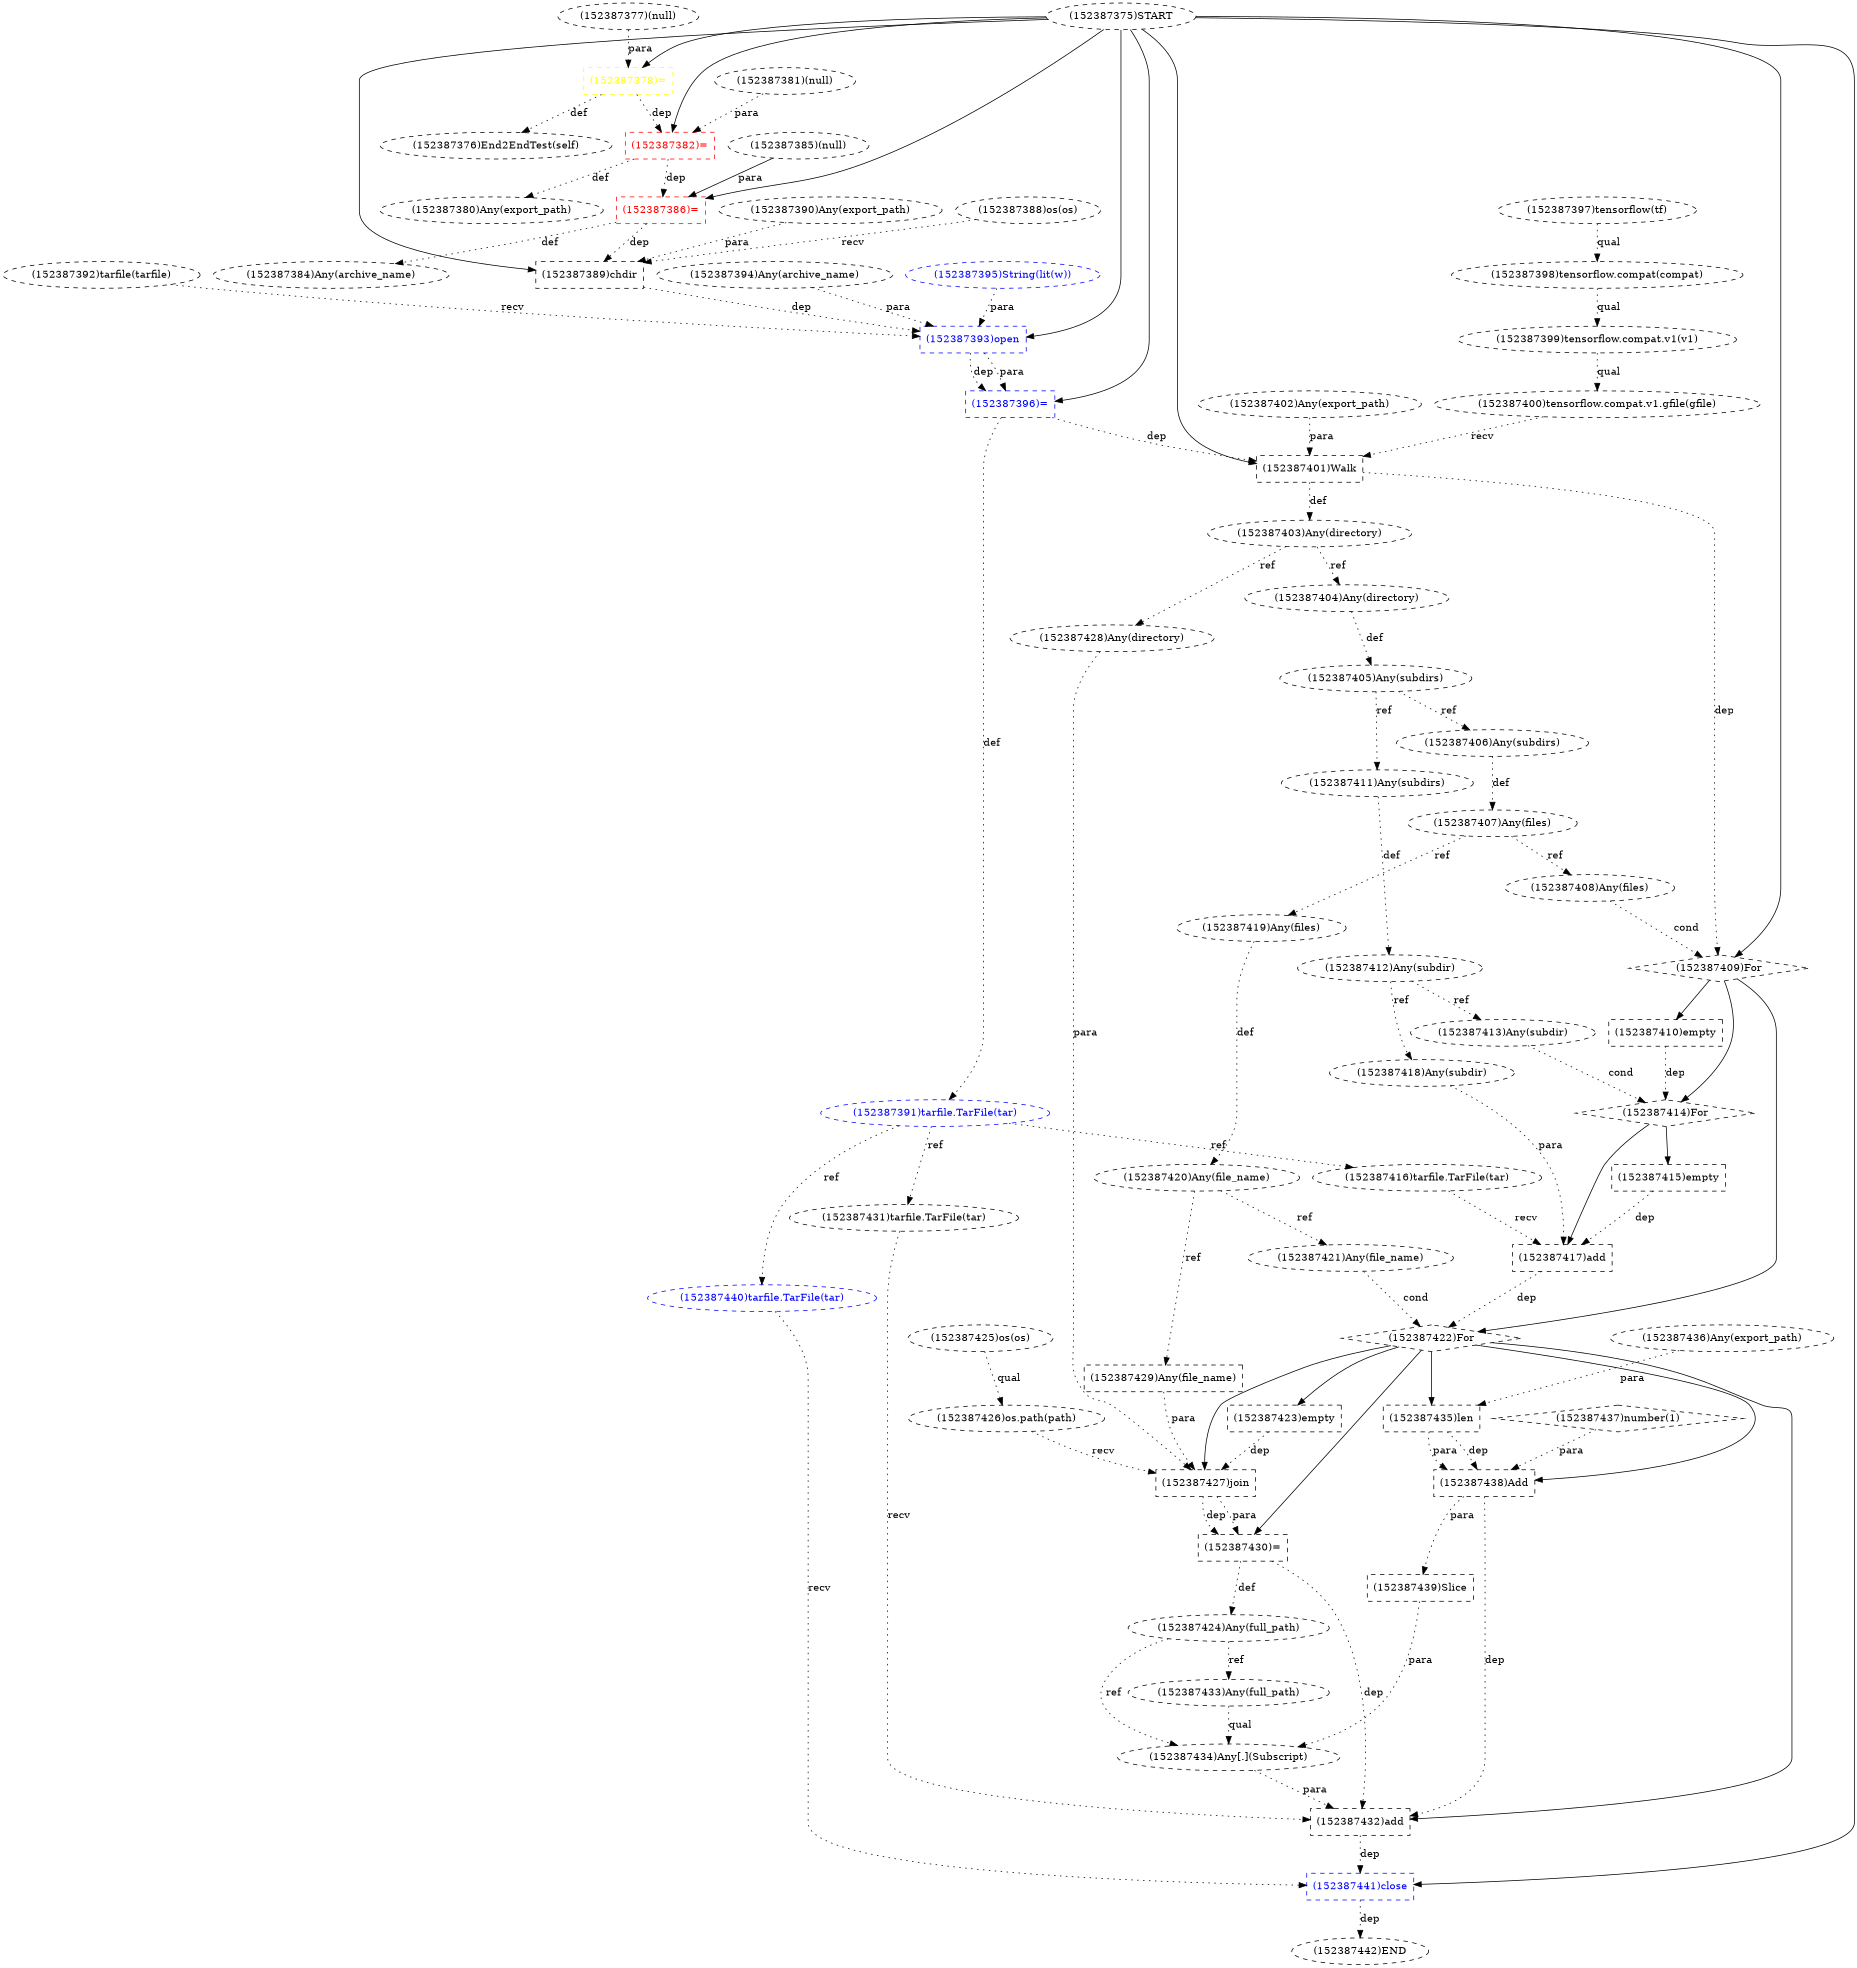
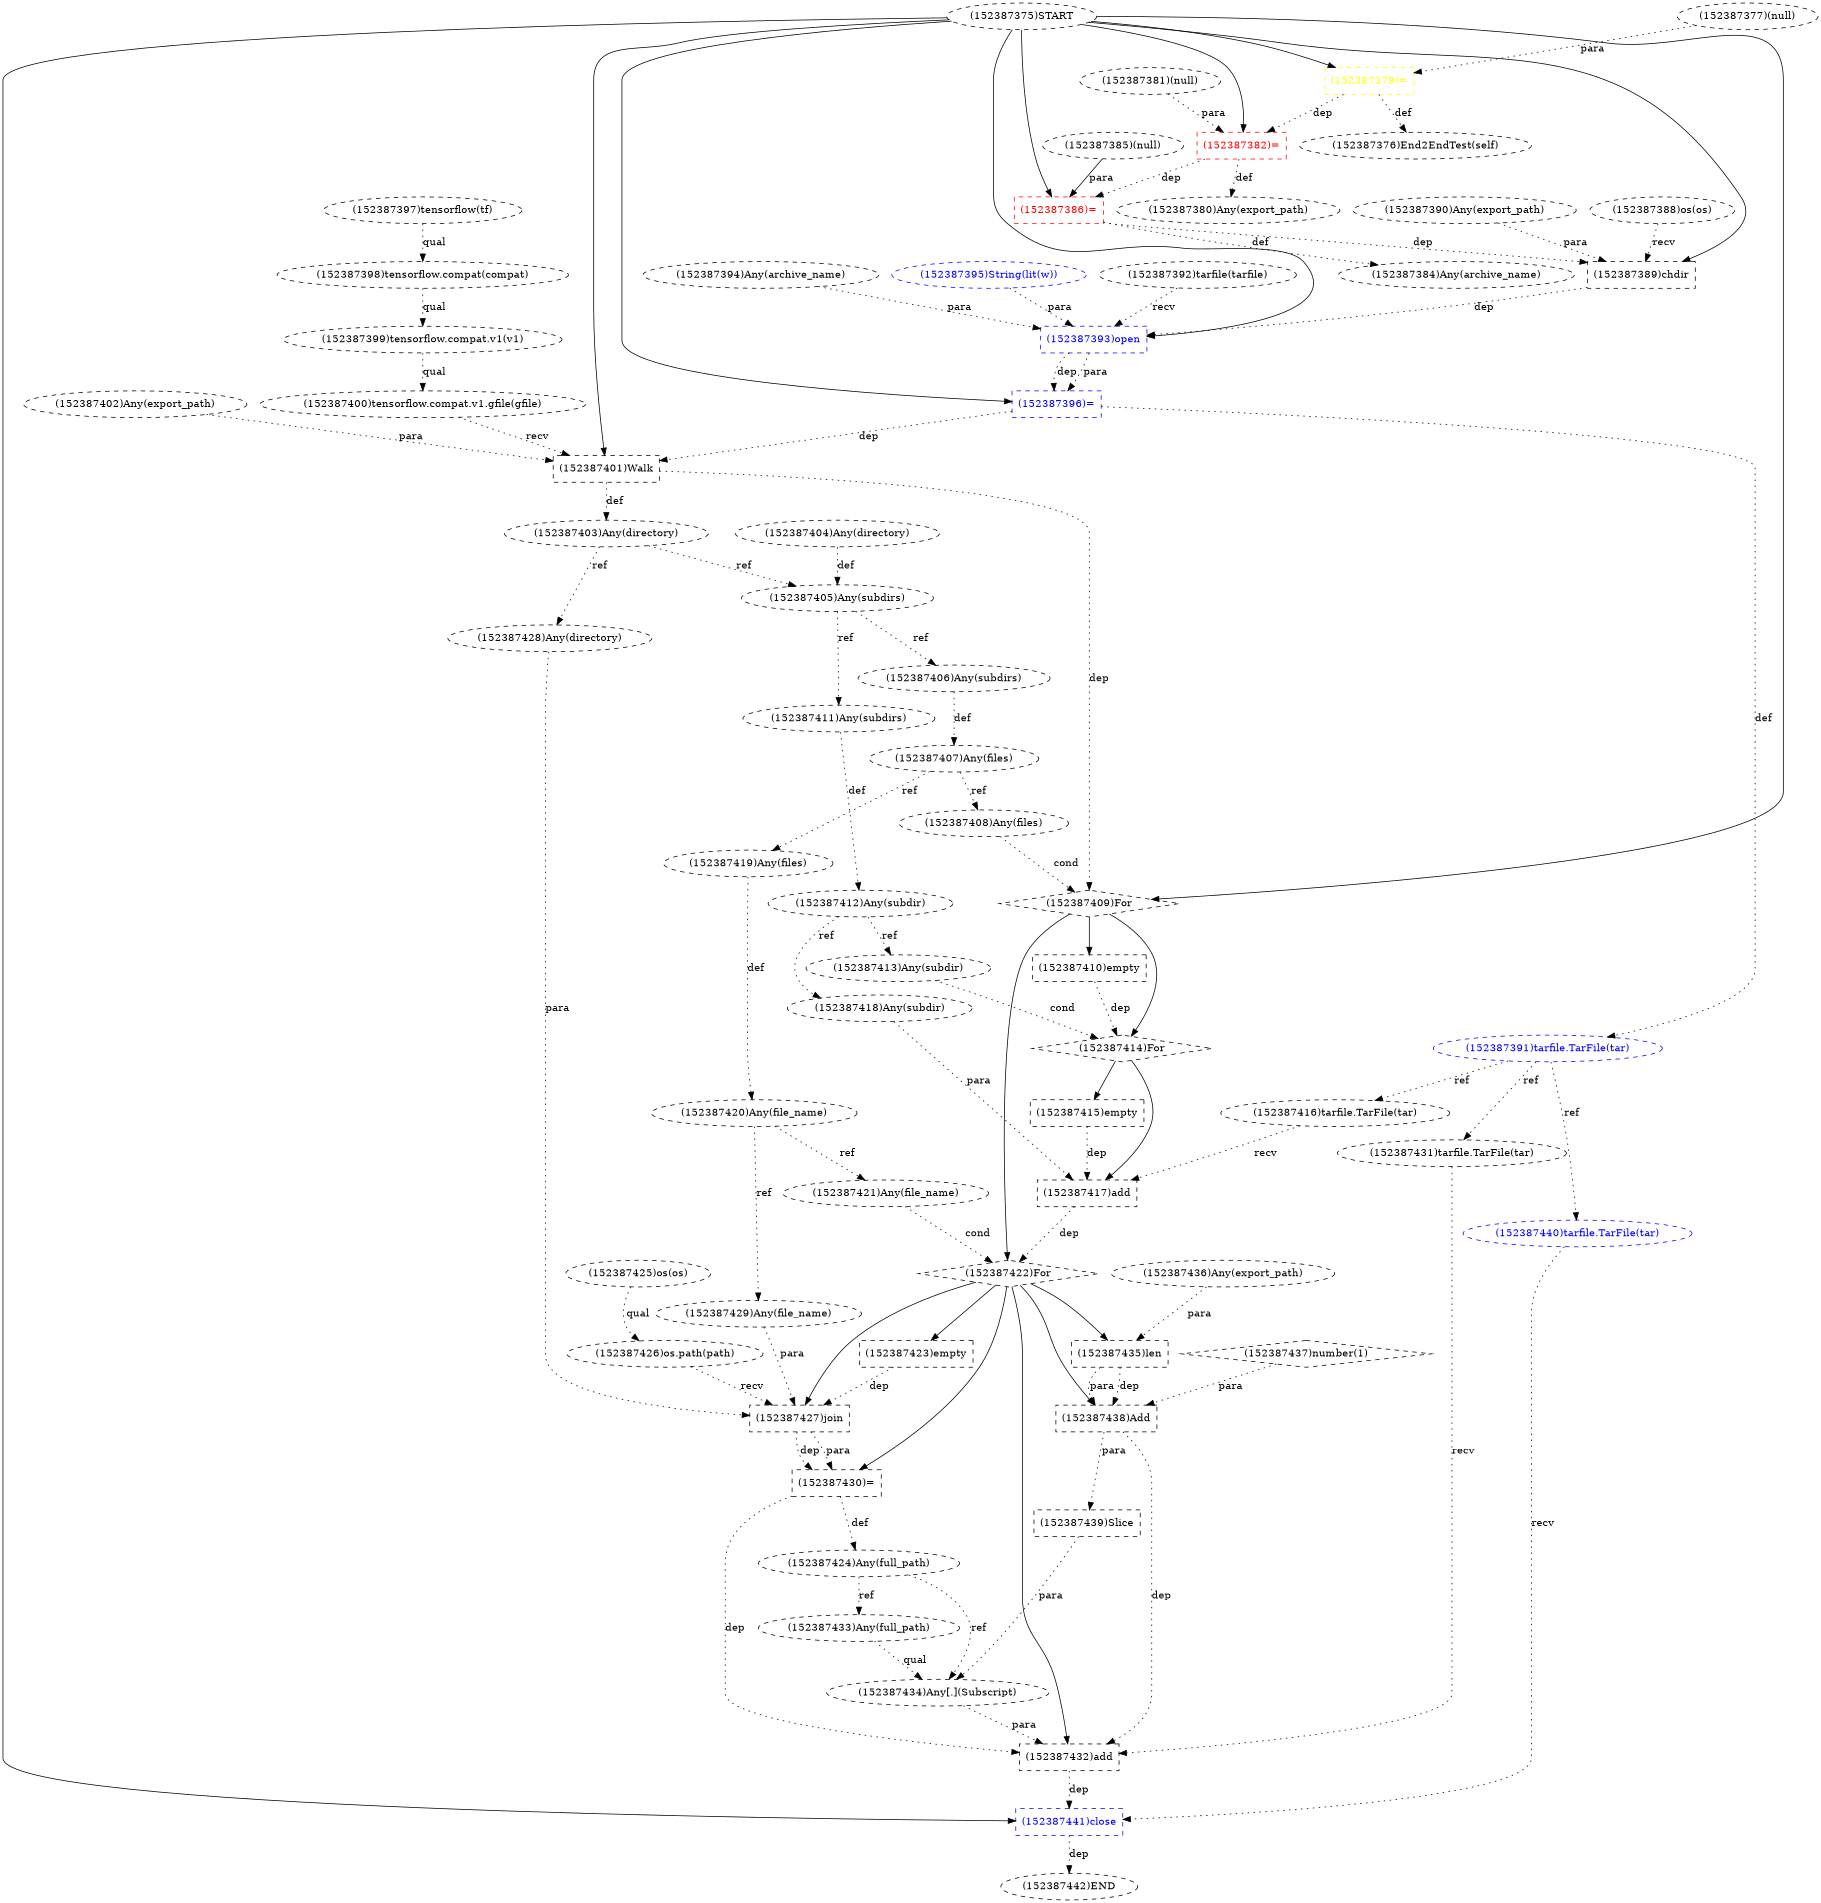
  digraph {
    node [shape=ellipse style=dashed]
    edge [style=dotted]
    n1 [label="(152387431)tarfile.TarFile(tar)"]
    n2 [label="(152387432)add" shape=box]
    n3 [color=blue fontcolor=blue label="(152387441)close" shape=box]
    n4 [color=blue fontcolor=blue label="(152387396)=" shape=box]
    n5 [color=blue fontcolor=blue label="(152387391)tarfile.TarFile(tar)"]
    n6 [label="(152387401)Walk" shape=box]
    n7 [color=blue fontcolor=blue label="(152387440)tarfile.TarFile(tar)"]
    n8 [label="(152387416)tarfile.TarFile(tar)"]
    n9 [label="(152387409)For" shape=diamond]
    n10 [label="(152387403)Any(directory)"]
    n11 [label="(152387410)empty" shape=box]
    n12 [label="(152387414)For" shape=diamond]
    n13 [label="(152387417)add" shape=box]
    n14 [label="(152387415)empty" shape=box]
    n15 [label="(152387442)END" shape=""]
    n16 [label="(152387408)Any(files)"]
    n17 [label="(152387422)For" shape=diamond]
    n18 [label="(152387392)tarfile(tarfile)"]
    n19 [color=blue fontcolor=blue label="(152387393)open" shape=box]
    n20 [label="(152387435)len" shape=box]
    n21 [label="(152387438)Add" shape=box]
    n22 [label="(152387427)join" shape=box]
    n23 [label="(152387423)empty" shape=box]
    n24 [color=black fontcolor=black label="(152387430)=" shape=box]
    n25 [color=red fontcolor=red label="(152387382)=" shape=box]
    n26 [color=red fontcolor=red label="(152387386)=" shape=box]
    n27 [label="(152387380)Any(export_path)"]
    n28 [label="(152387389)chdir" shape=box]
    n29 [label="(152387384)Any(archive_name)"]
    n30 [label="(152387439)Slice" shape=box]
    n31 [label="(152387434)Any[.](Subscript)"]
    n32 [label="(152387404)Any(directory)"]
    n33 [label="(152387428)Any(directory)"]
    n34 [label="(152387402)Any(export_path)"]
    n35 [label="(152387405)Any(subdirs)"]
    n36 [label="(152387406)Any(subdirs)"]
    n37 [label="(152387411)Any(subdirs)"]
    n38 [label="(152387407)Any(files)"]
    n39 [label="(152387419)Any(files)"]
    n40 [label="(152387436)Any(export_path)"]
    n41 [label="(152387421)Any(file_name)"]
    n42 [label="(152387433)Any(full_path)"]
    n43 [label="(152387399)tensorflow.compat.v1(v1)"]
    n44 [label="(152387400)tensorflow.compat.v1.gfile(gfile)"]
    n45 [label="(152387437)number(1)" shape=diamond]
    n46 [label="(152387398)tensorflow.compat(compat)"]
-   n47 [label="(152387429)Any(file_name)" shape=box]
+   n47 [label="(152387429)Any(file_name)"]
    n48 [label="(152387375)START" shape=""]
    n49 [color=yellow fontcolor=yellow label="(152387378)=" shape=box]
    n50 [label="(152387376)End2EndTest(self)"]
    n51 [label="(152387390)Any(export_path)"]
    n52 [label="(152387424)Any(full_path)"]
    n53 [label="(152387394)Any(archive_name)"]
    n54 [label="(152387381)(null)"]
    n55 [color=blue fontcolor=blue label="(152387395)String(lit(w))"]
    n56 [label="(152387412)Any(subdir)"]
    n57 [label="(152387418)Any(subdir)"]
    n58 [label="(152387413)Any(subdir)"]
    n59 [label="(152387397)tensorflow(tf)"]
    n60 [label="(152387426)os.path(path)"]
    n61 [label="(152387425)os(os)"]
    n62 [label="(152387420)Any(file_name)"]
    n63 [label="(152387385)(null)"]
    n64 [label="(152387377)(null)"]
    n65 [label="(152387388)os(os)"]
    n1 -> n2 [label=recv]
    n2 -> n3 [label=dep]
    n3 -> n15 [label=dep]
    n4 -> n5 [label=def]
    n4 -> n6 [label=dep]
    n5 -> n1 [label=ref]
    n5 -> n7 [label=ref]
    n5 -> n8 [label=ref]
    n6 -> n9 [label=dep]
    n6 -> n10 [label=def]
    n7 -> n3 [label=recv]
    n8 -> n13 [label=recv]
    n9 -> n11 [style=solid]
    n9 -> n12 [style=solid]
    n9 -> n17 [style=solid]
-   n10 -> n32 [label=ref]
+   n10 -> n35 [label=ref]
    n10 -> n33 [label=ref]
    n11 -> n12 [label=dep]
    n12 -> n13 [style=solid]
    n12 -> n14 [style=solid]
    n13 -> n17 [label=dep]
    n14 -> n13 [label=dep]
    n16 -> n9 [label=cond]
    n17 -> n2 [style=solid]
    n17 -> n20 [style=solid]
    n17 -> n21 [style=solid]
    n17 -> n22 [style=solid]
    n17 -> n23 [style=solid]
    n17 -> n24 [style=solid]
    n18 -> n19 [label=recv]
    n19 -> n4 [label=dep]
    n19 -> n4 [label=para]
    n20 -> n21 [label=dep]
    n20 -> n21 [label=para]
    n21 -> n2 [label=dep]
    n21 -> n30 [label=para]
    n22 -> n24 [label=dep]
    n22 -> n24 [label=para]
    n23 -> n22 [label=dep]
    n24 -> n2 [label=dep]
    n24 -> n52 [label=def]
    n25 -> n26 [label=dep]
    n25 -> n27 [label=def]
    n26 -> n28 [label=dep]
    n26 -> n29 [label=def]
    n28 -> n19 [label=dep]
    n30 -> n31 [label=para]
    n31 -> n2 [label=para]
    n32 -> n35 [label=def]
    n33 -> n22 [label=para]
    n34 -> n6 [label=para]
    n35 -> n36 [label=ref]
    n35 -> n37 [label=ref]
    n36 -> n38 [label=def]
    n37 -> n56 [label=def]
    n38 -> n16 [label=ref]
    n38 -> n39 [label=ref]
    n39 -> n62 [label=def]
    n40 -> n20 [label=para]
    n41 -> n17 [label=cond]
    n42 -> n31 [label=qual]
    n43 -> n44 [label=qual]
    n44 -> n6 [label=recv]
    n45 -> n21 [label=para]
    n46 -> n43 [label=qual]
    n47 -> n22 [label=para]
    n48 -> n3 [style=solid]
    n48 -> n4 [style=solid]
    n48 -> n6 [style=solid]
    n48 -> n9 [style=solid]
    n48 -> n19 [style=solid]
    n48 -> n25 [style=solid]
    n48 -> n26 [style=solid]
    n48 -> n28 [style=solid]
    n48 -> n49 [style=solid]
    n49 -> n25 [label=dep]
    n49 -> n50 [label=def]
    n51 -> n28 [label=para]
    n52 -> n31 [label=ref]
    n52 -> n42 [label=ref]
    n53 -> n19 [label=para]
    n54 -> n25 [label=para]
    n55 -> n19 [label=para]
    n56 -> n57 [label=ref]
    n56 -> n58 [label=ref]
    n57 -> n13 [label=para]
    n58 -> n12 [label=cond]
    n59 -> n46 [label=qual]
    n60 -> n22 [label=recv]
    n61 -> n60 [label=qual]
    n62 -> n41 [label=ref]
    n62 -> n47 [label=ref]
    n63 -> n26 [label=para style=solid]
    n64 -> n49 [label=para]
    n65 -> n28 [label=recv]
  }
